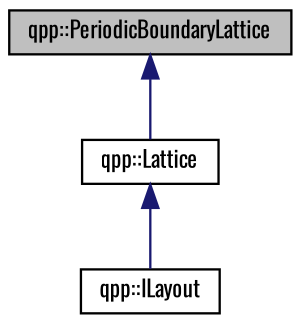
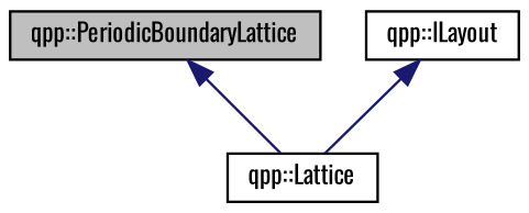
  digraph {
    fontname=Oswald
    node [color=black fillcolor=white fontname=Oswald fontsize=10 shape=record style=filled]
    edge [color=midnightblue dir=back fontname=Oswald fontsize=10 labelfontname=Helvetica labelfontsize=10 style=solid]
    n1 [fillcolor=grey75 fontcolor=black height=0.2 label="qpp::PeriodicBoundaryLattice" width=0.4]
    n2 [height=0.2 label="qpp::Lattice" width=0.4]
    n3 [height=0.2 label="qpp::ILayout" width=0.4]
    n1 -> n2
-   n2 -> n3
+   n3 -> n2
  }
